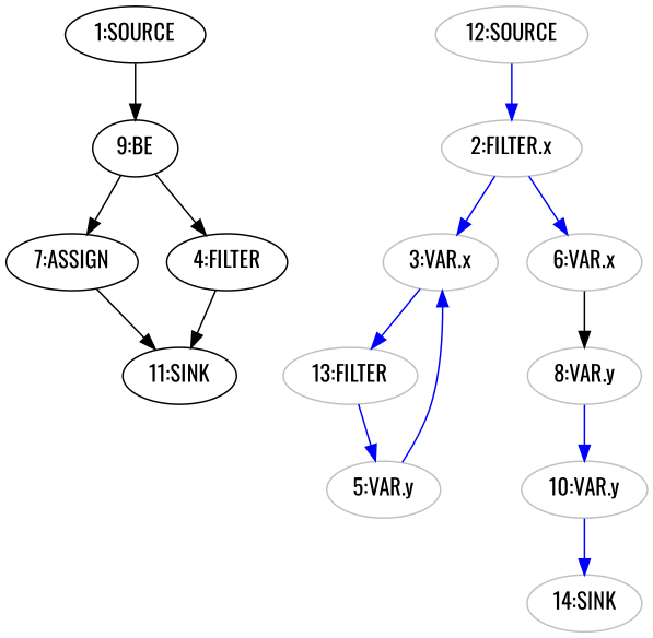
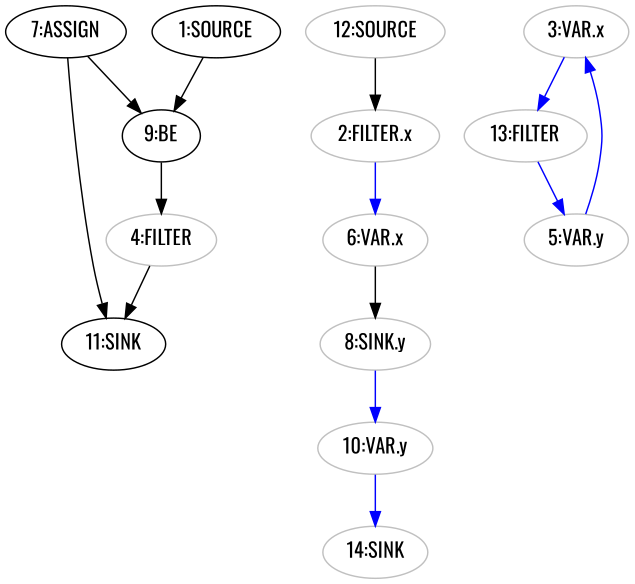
  digraph {
    fontname=Oswald
    node [fontname=Oswald color=grey]
    edge [color=blue fontname=Oswald]
    n1 [label="7:ASSIGN" color=""]
    n2 [label="11:SINK" color=""]
    n3 [label="9:BE" color=""]
-   n4 [label="4:FILTER" color=""]
+   n4 [label="4:FILTER"]
    n5 [label="1:SOURCE" color=""]
    n6 [label="2:FILTER.x"]
    n7 [label="3:VAR.x"]
    n8 [label="6:VAR.x"]
    n9 [label="13:FILTER"]
-   n10 [label="8:VAR.y"]
+   n10 [label="8:SINK.y"]
    n11 [label="5:VAR.y"]
    n12 [label="10:VAR.y"]
    n13 [label="14:SINK"]
    n14 [label="12:SOURCE"]
    n1 -> n2 [color=black]
-   n3 -> n1 [color=black]
+   n1 -> n3 [color=black]
    n3 -> n4 [color=black]
    n4 -> n2 [color=black]
    n5 -> n3 [color=black]
-   n6 -> n7
    n6 -> n8
    n7 -> n9
    n8 -> n10 [color=black]
    n9 -> n11
    n10 -> n12
    n11 -> n7
    n12 -> n13
-   n14 -> n6
+   n14 -> n6 [color=black]
  }
